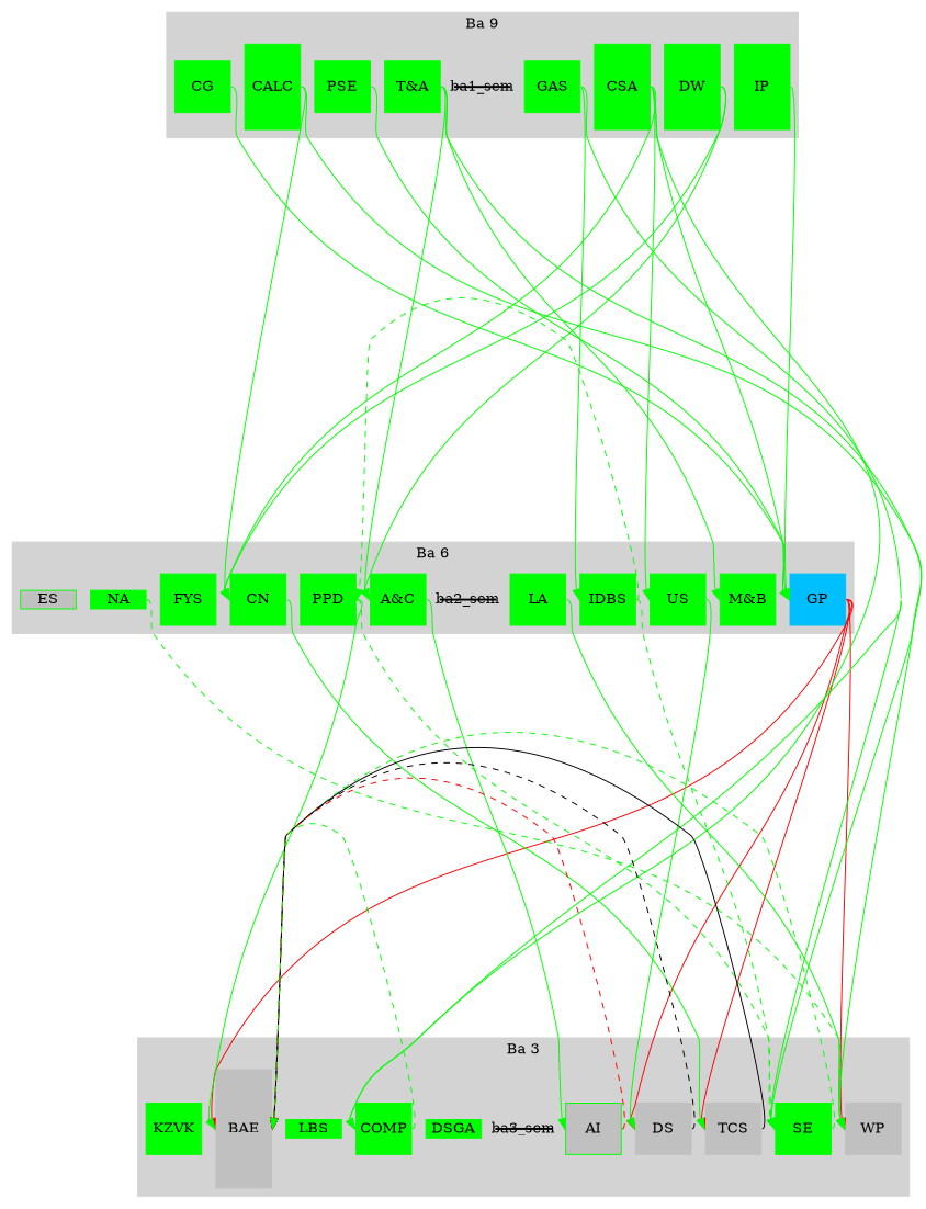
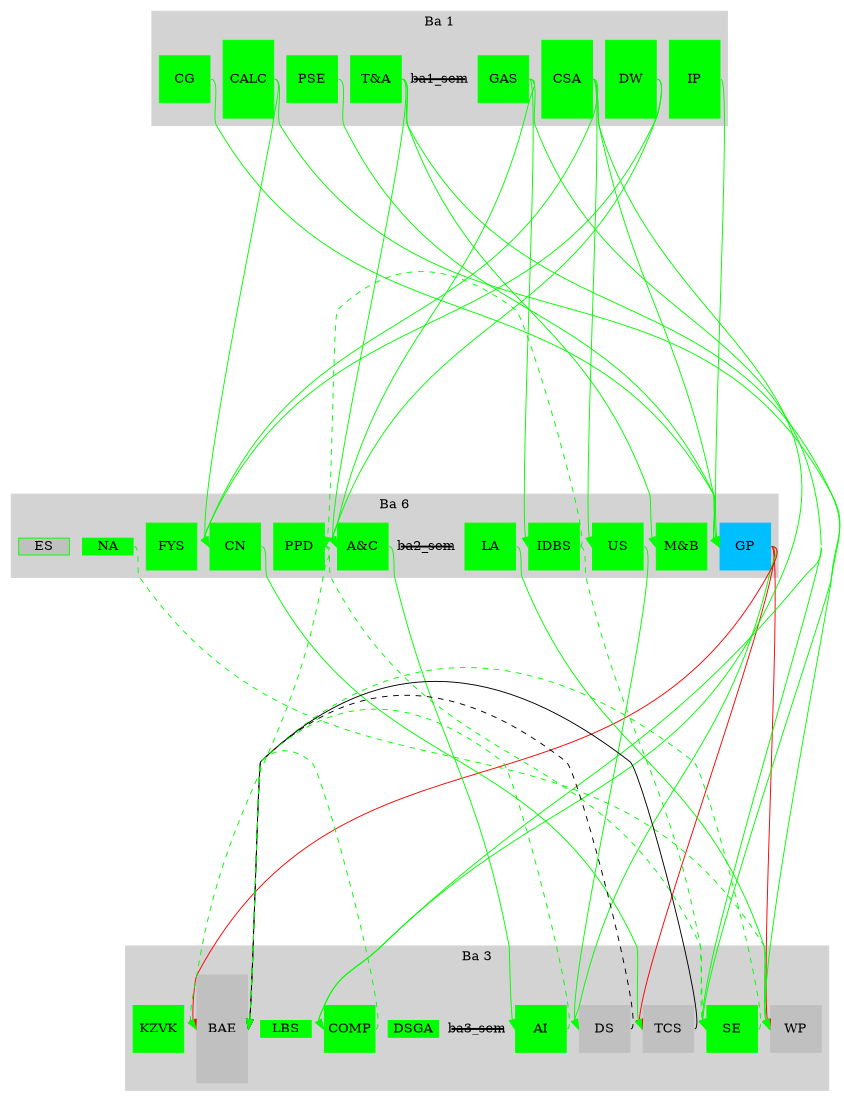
  digraph {
    concentrate=true
    nodesep=0.2
    rankdir=TB
    ranksep=6
    splines=true
    node [color=green fixedsize=true shape=rect style=filled]
    edge [constraint=false headport=w tailport=e color=green]
    IP [height=1.15]
    GP [color=deepskyblue1 height=0.7]
    WP [color=grey height=0.7]
    DW [height=1.15]
    CSA [height=1.15]
    GAS [height=0.7]
    ba1_sem [color=black height=0]
    n8 [height=0.7 label="T&A"]
    PSE [height=0.7]
    CALC [height=1.15]
    CG [height=0.7]
    n12 [height=0.7 label="M&B"]
    US [height=0.7]
    IDBS [height=0.7]
    LA [height=0.7]
    ba2_sem [color=black height=0]
    n17 [height=0.7 label="A&C"]
    PPD [height=0.7]
    CN [height=0.7]
    FYS [height=0.7]
    NA [height=0.25]
    ES [fillcolor=grey height=0.25]
    SE [height=0.7]
    TCS [color=grey height=0.7]
    DS [color=grey height=0.7]
-   AI [height=0.7 fillcolor=grey]
+   AI [height=0.7]
    ba3_sem [color=black height=0]
    DSGA [height=0.25]
    COMP [height=0.7]
    LBS [height=0.25]
    BAE [color=grey height=1.6]
    KZVK [height=0.7]
    subgraph sub_1 {
      IP
      GP
      WP
    }
    subgraph cluster_2 {
      color=lightgrey
-     label="Ba 9"
+     label="Ba 1"
      style=filled
      IP
      DW
      CSA
      GAS
      ba1_sem
      n8
      PSE
      CALC
      CG
    }
    subgraph cluster_3 {
      color=lightgrey
      label="Ba 6"
      style=filled
      GP
      n12
      US
      IDBS
      LA
      ba2_sem
      n17
      PPD
      CN
      FYS
      NA
      ES
    }
    subgraph cluster_4 {
      color=lightgrey
      fixedsize=true
      height=200
      label="Ba 3"
      style=filled
      WP
      SE
      TCS
      DS
      AI
      ba3_sem
      DSGA
      COMP
      LBS
      BAE
      KZVK
    }
    IP -> GP [constraint=true headport=nw style=invis tailport=ne color=""]
    IP -> GP
    GP -> WP [constraint=true headport=nw style=invis tailport=ne color=""]
    GP -> WP [color=red]
    GP -> TCS [color=red]
-   GP -> DS [color=red]
+   GP -> DS
    GP -> BAE [color=red]
    DW -> n17
    DW -> CN
    CSA -> GP
    CSA -> US
    CSA -> CN
    CSA -> COMP
    GAS -> IDBS
+   GAS -> n17
    GAS -> SE
    GAS -> COMP
    n8 -> n12
    n8 -> n17
    n8 -> SE
    PSE -> GP
    CALC -> WP
    CALC -> CN
    CG -> GP
    US -> DS
    IDBS -> PPD [headport=e style=dashed]
    IDBS -> SE [style=dashed]
    LA -> WP
    n17 -> AI
    PPD -> SE [style=dashed]
-   PPD -> BAE
+   PPD -> BAE [style=dashed]
    CN -> TCS
    NA -> WP [style=dashed]
    SE -> BAE [headport=e style=dashed]
    TCS -> BAE [headport=e style=solid color=""]
    DS -> BAE [headport=e style=dashed color=""]
-   AI -> BAE [color=red headport=e style=dashed]
+   AI -> BAE [headport=e style=dashed]
    COMP -> BAE [headport=e style=dashed]
  }
